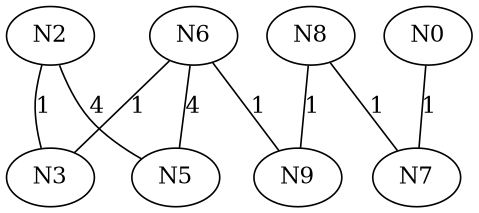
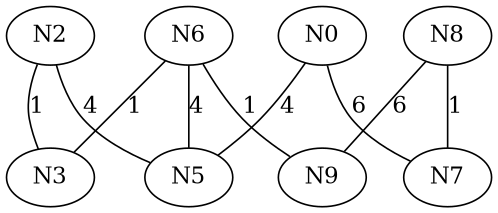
  graph {
    n1 [label=N2]
    n2 [label=N3]
    n3 [label=N5]
    n4 [label=N0]
    n5 [label=N7]
    n6 [label=N6]
    n7 [label=N9]
    n8 [label=N8]
    n1 -- n2 [label=1]
    n1 -- n3 [label=4]
-   n4 -- n5 [label=1]
+   n4 -- n3 [label=4]
+   n4 -- n5 [label=6]
    n6 -- n2 [label=1]
    n6 -- n3 [label=4]
    n6 -- n7 [label=1]
    n8 -- n5 [label=1]
-   n8 -- n7 [label=1]
+   n8 -- n7 [label=6]
  }
